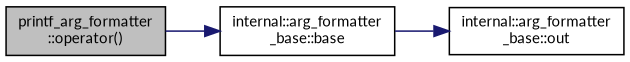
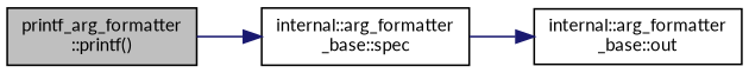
  digraph {
    fontname=Lato
    rankdir=LR
    node [color=black fillcolor=white fontname=Lato fontsize=10 shape=record style=filled]
    edge [color=midnightblue fontname=Lato fontsize=10 labelfontname=Helvetica labelfontsize=10 style=solid]
-   n1 [fillcolor=grey75 fontcolor=black height=0.2 label="printf_arg_formatter\l::operator()" width=0.4]
-   n2 [height=0.2 label="internal::arg_formatter\l_base::base" width=0.4]
+   n1 [fillcolor=grey75 fontcolor=black height=0.2 label="printf_arg_formatter\l::printf()" width=0.4]
+   n2 [height=0.2 label="internal::arg_formatter\l_base::spec" width=0.4]
    n3 [height=0.2 label="internal::arg_formatter\l_base::out" width=0.4]
    n1 -> n2
    n2 -> n3
  }
